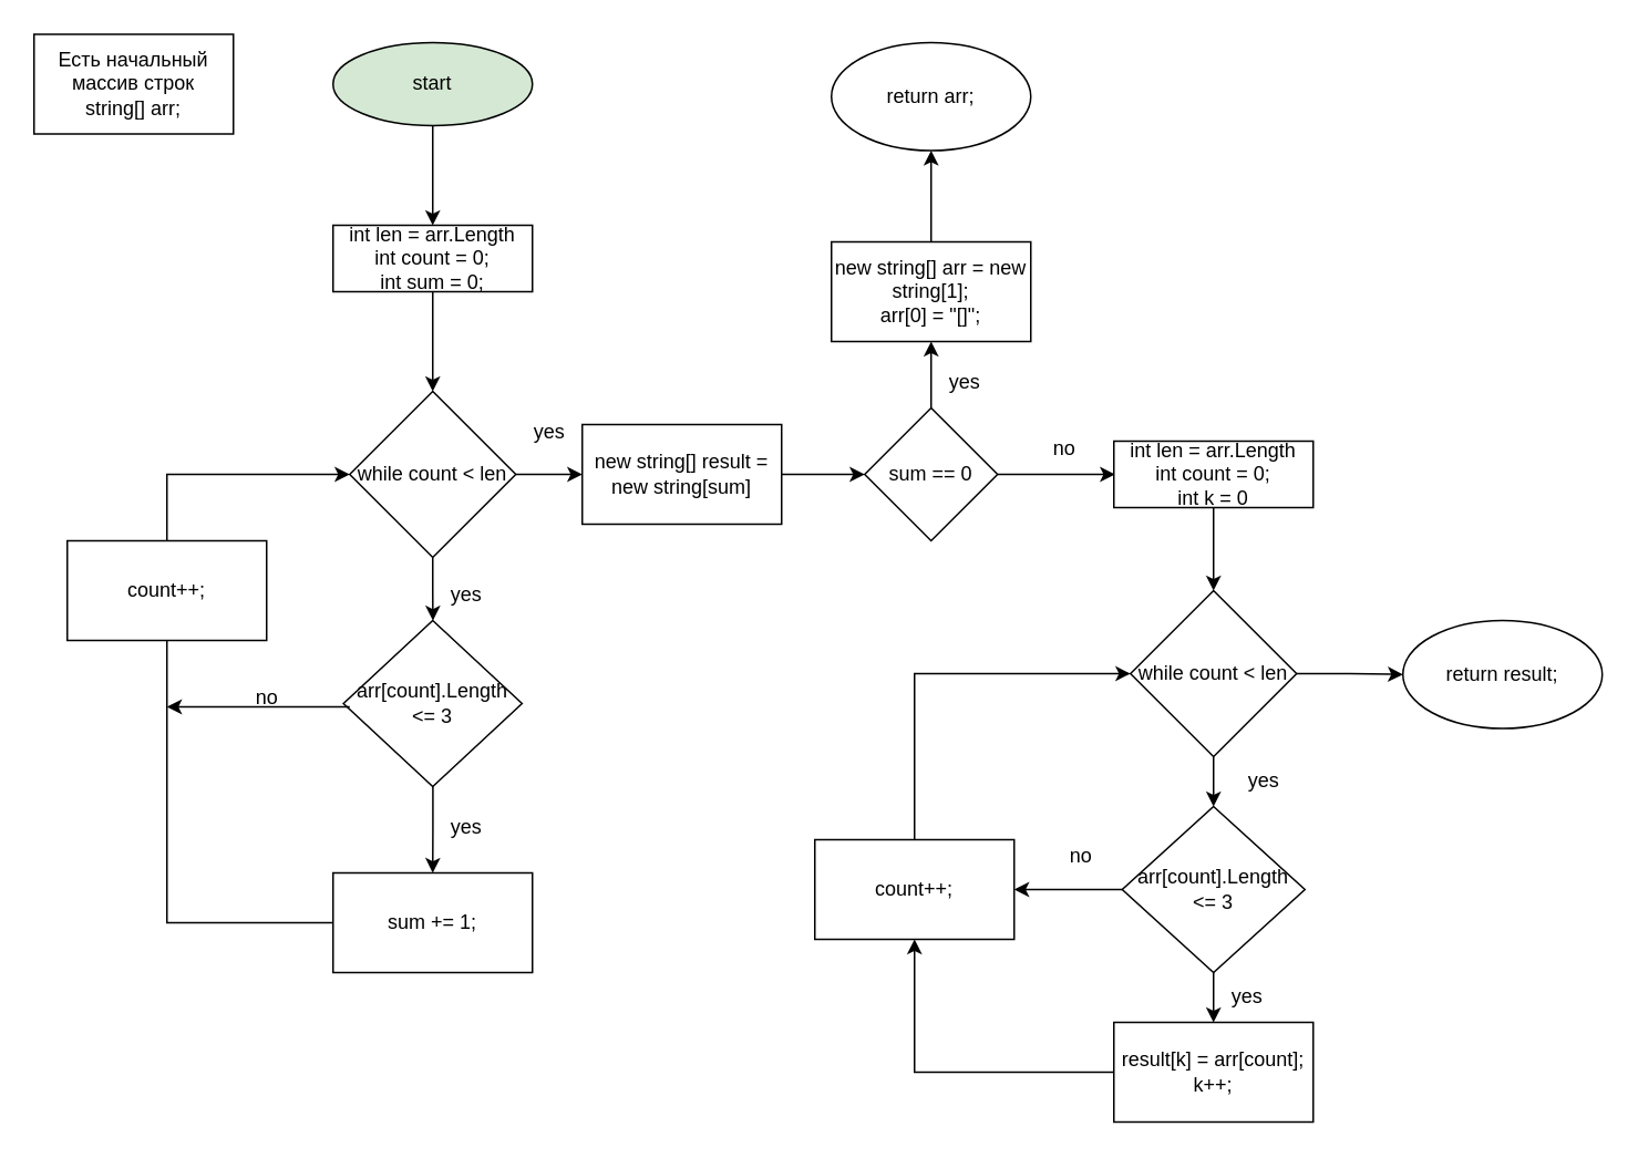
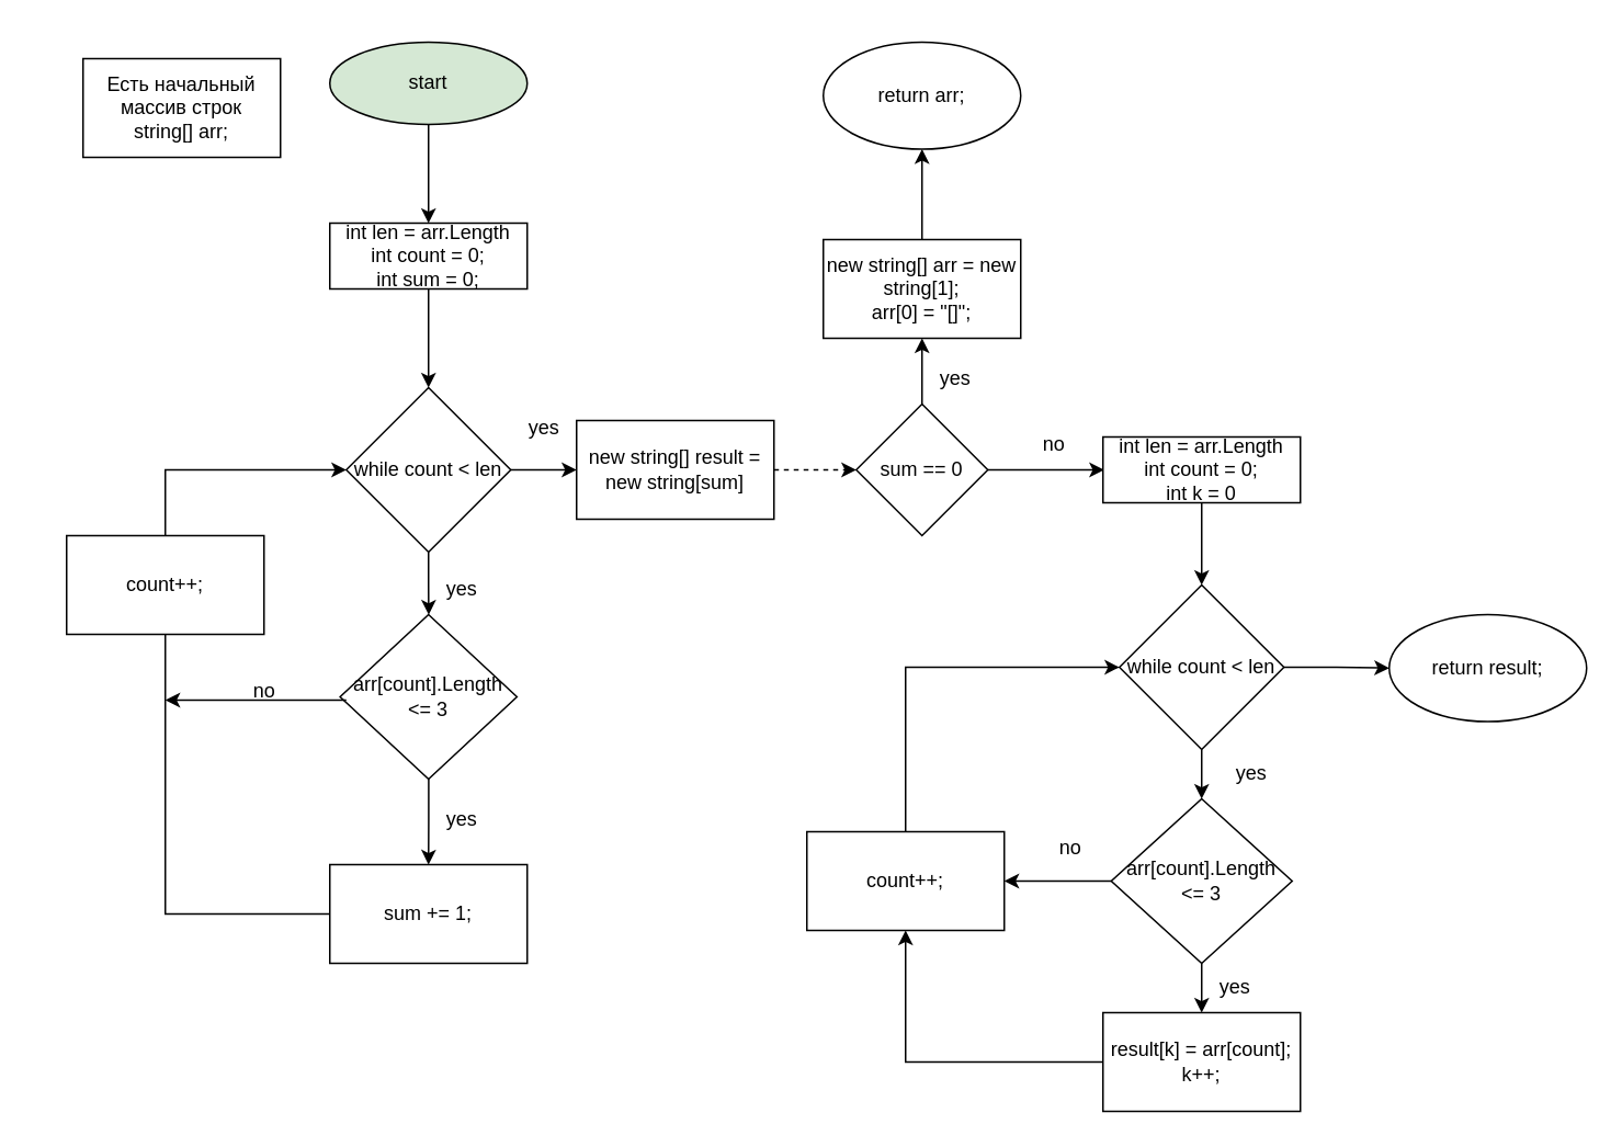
  <mxCell id="0" />
  <mxCell id="1" parent="0" />
  <mxCell id="2" value="" style="edgeStyle=orthogonalEdgeStyle;rounded=0;orthogonalLoop=1;jettySize=auto;html=1;" edge="1" parent="1" source="3" target="5"><mxGeometry relative="1" as="geometry" /></mxCell>
  <mxCell id="3" value="start" style="ellipse;whiteSpace=wrap;html=1;fillColor=#d5e8d4;" vertex="1" parent="1"><mxGeometry x="200" y="25" width="120" height="50" as="geometry" /></mxCell>
  <mxCell id="4" value="" style="edgeStyle=orthogonalEdgeStyle;rounded=0;orthogonalLoop=1;jettySize=auto;html=1;" edge="1" parent="1" source="5" target="8"><mxGeometry relative="1" as="geometry" /></mxCell>
  <mxCell id="5" value="int len = arr.Length&lt;br&gt;int count = 0;&lt;br&gt;int sum = 0;" style="whiteSpace=wrap;html=1;align=center;" vertex="1" parent="1"><mxGeometry x="200" y="135" width="120" height="40" as="geometry" /></mxCell>
  <mxCell id="6" value="" style="edgeStyle=orthogonalEdgeStyle;rounded=0;orthogonalLoop=1;jettySize=auto;html=1;" edge="1" parent="1" source="8" target="11"><mxGeometry relative="1" as="geometry" /></mxCell>
  <mxCell id="7" value="" style="edgeStyle=orthogonalEdgeStyle;rounded=0;orthogonalLoop=1;jettySize=auto;html=1;" edge="1" parent="1" source="8" target="19"><mxGeometry relative="1" as="geometry" /></mxCell>
  <mxCell id="8" value="while count &amp;lt; len" style="rhombus;whiteSpace=wrap;html=1;" vertex="1" parent="1"><mxGeometry x="210" y="235" width="100" height="100" as="geometry" /></mxCell>
- <mxCell id="9" value="Есть начальный массив строк &lt;br&gt;string[] arr;" style="rounded=0;whiteSpace=wrap;html=1;" vertex="1" parent="1"><mxGeometry x="20" width="120" height="60" as="geometry" y="20" /></mxCell>
+ <mxCell id="9" value="Есть начальный массив строк &lt;br&gt;string[] arr;" style="rounded=0;whiteSpace=wrap;html=1;" vertex="1" parent="1"><mxGeometry x="50" y="35" width="120" height="60" as="geometry" /></mxCell>
  <mxCell id="10" value="" style="edgeStyle=orthogonalEdgeStyle;rounded=0;orthogonalLoop=1;jettySize=auto;html=1;" edge="1" parent="1" source="11" target="12"><mxGeometry relative="1" as="geometry" /></mxCell>
  <mxCell id="11" value="arr[count].Length &amp;lt;= 3" style="rhombus;whiteSpace=wrap;html=1;" vertex="1" parent="1"><mxGeometry x="206.25" y="373" width="107.5" height="100" as="geometry" /></mxCell>
  <mxCell id="12" value="sum += 1;" style="whiteSpace=wrap;html=1;" vertex="1" parent="1"><mxGeometry x="200" y="525" width="120" height="60" as="geometry" /></mxCell>
  <mxCell id="13" value="" style="endArrow=classic;html=1;rounded=0;exitX=0;exitY=0.5;exitDx=0;exitDy=0;entryX=0;entryY=0.5;entryDx=0;entryDy=0;" edge="1" parent="1"><mxGeometry width="50" height="50" relative="1" as="geometry"><mxPoint x="200" y="555" as="sourcePoint" /><mxPoint x="210" y="285" as="targetPoint" /><Array as="points"><mxPoint x="100" y="555" /><mxPoint x="100" y="285" /></Array></mxGeometry></mxCell>
  <mxCell id="14" value="" style="endArrow=classic;html=1;rounded=0;" edge="1" parent="1"><mxGeometry width="50" height="50" relative="1" as="geometry"><mxPoint x="160" y="425" as="sourcePoint" /><mxPoint x="100" y="425" as="targetPoint" /><Array as="points"><mxPoint x="210" y="425" /></Array></mxGeometry></mxCell>
  <mxCell id="15" value="no" style="text;html=1;align=center;verticalAlign=middle;resizable=0;points=[];autosize=1;strokeColor=none;fillColor=none;" vertex="1" parent="1"><mxGeometry x="140" y="405" width="40" height="30" as="geometry" /></mxCell>
  <mxCell id="16" value="yes" style="text;html=1;align=center;verticalAlign=middle;resizable=0;points=[];autosize=1;strokeColor=none;fillColor=none;" vertex="1" parent="1"><mxGeometry x="260" y="343" width="40" height="30" as="geometry" /></mxCell>
  <mxCell id="17" value="yes" style="text;html=1;align=center;verticalAlign=middle;resizable=0;points=[];autosize=1;strokeColor=none;fillColor=none;" vertex="1" parent="1"><mxGeometry x="260" y="483" width="40" height="30" as="geometry" /></mxCell>
- <mxCell id="18" value="" style="edgeStyle=orthogonalEdgeStyle;rounded=0;orthogonalLoop=1;jettySize=auto;html=1;" edge="1" parent="1" source="19" target="29"><mxGeometry relative="1" as="geometry" /></mxCell>
+ <mxCell id="18" value="" style="edgeStyle=orthogonalEdgeStyle;rounded=0;orthogonalLoop=1;jettySize=auto;html=1;dashed=1;" edge="1" parent="1" source="19" target="29"><mxGeometry relative="1" as="geometry" /></mxCell>
  <mxCell id="19" value="new string[] result = new string[sum]" style="whiteSpace=wrap;html=1;" vertex="1" parent="1"><mxGeometry x="350" y="255" width="120" height="60" as="geometry" /></mxCell>
  <mxCell id="20" style="edgeStyle=orthogonalEdgeStyle;rounded=0;orthogonalLoop=1;jettySize=auto;html=1;entryX=0.5;entryY=0;entryDx=0;entryDy=0;" edge="1" parent="1" source="22" target="25"><mxGeometry relative="1" as="geometry" /></mxCell>
  <mxCell id="21" style="edgeStyle=orthogonalEdgeStyle;rounded=0;orthogonalLoop=1;jettySize=auto;html=1;entryX=0;entryY=0.5;entryDx=0;entryDy=0;" edge="1" parent="1" source="22" target="45"><mxGeometry relative="1" as="geometry" /></mxCell>
  <mxCell id="22" value="while count &amp;lt; len" style="rhombus;whiteSpace=wrap;html=1;" vertex="1" parent="1"><mxGeometry x="680" y="355" width="100" height="100" as="geometry" /></mxCell>
  <mxCell id="23" style="edgeStyle=orthogonalEdgeStyle;rounded=0;orthogonalLoop=1;jettySize=auto;html=1;entryX=0.5;entryY=0;entryDx=0;entryDy=0;" edge="1" parent="1" source="25" target="27"><mxGeometry relative="1" as="geometry" /></mxCell>
  <mxCell id="24" value="" style="edgeStyle=orthogonalEdgeStyle;rounded=0;orthogonalLoop=1;jettySize=auto;html=1;" edge="1" parent="1" source="25" target="40"><mxGeometry relative="1" as="geometry" /></mxCell>
  <mxCell id="25" value="arr[count].Length &amp;lt;= 3" style="rhombus;whiteSpace=wrap;html=1;" vertex="1" parent="1"><mxGeometry x="675" y="485" width="110" height="100" as="geometry" /></mxCell>
  <mxCell id="26" style="edgeStyle=orthogonalEdgeStyle;rounded=0;orthogonalLoop=1;jettySize=auto;html=1;entryX=0.5;entryY=1;entryDx=0;entryDy=0;" edge="1" parent="1" source="27" target="40"><mxGeometry relative="1" as="geometry" /></mxCell>
  <mxCell id="27" value="result[k] = arr[count];&lt;br&gt;k++;" style="whiteSpace=wrap;html=1;" vertex="1" parent="1"><mxGeometry x="670" y="615" width="120" height="60" as="geometry" /></mxCell>
  <mxCell id="28" value="" style="edgeStyle=orthogonalEdgeStyle;rounded=0;orthogonalLoop=1;jettySize=auto;html=1;" edge="1" parent="1" source="29" target="31"><mxGeometry relative="1" as="geometry" /></mxCell>
  <mxCell id="29" value="sum == 0" style="rhombus;whiteSpace=wrap;html=1;" vertex="1" parent="1"><mxGeometry x="520" y="245" width="80" height="80" as="geometry" /></mxCell>
  <mxCell id="30" value="" style="edgeStyle=orthogonalEdgeStyle;rounded=0;orthogonalLoop=1;jettySize=auto;html=1;" edge="1" parent="1" source="31" target="32"><mxGeometry relative="1" as="geometry" /></mxCell>
  <mxCell id="31" value="new string[] arr = new string[1];&lt;br&gt;arr[0] = &quot;[]&quot;;" style="whiteSpace=wrap;html=1;" vertex="1" parent="1"><mxGeometry x="500" y="145" width="120" height="60" as="geometry" /></mxCell>
  <mxCell id="32" value="return arr;" style="ellipse;whiteSpace=wrap;html=1;" vertex="1" parent="1"><mxGeometry x="500" y="25" width="120" height="65" as="geometry" /></mxCell>
  <mxCell id="33" value="yes" style="text;html=1;align=center;verticalAlign=middle;resizable=0;points=[];autosize=1;strokeColor=none;fillColor=none;" vertex="1" parent="1"><mxGeometry x="560" y="215" width="40" height="30" as="geometry" /></mxCell>
  <mxCell id="34" value="yes" style="text;html=1;align=center;verticalAlign=middle;resizable=0;points=[];autosize=1;strokeColor=none;fillColor=none;" vertex="1" parent="1"><mxGeometry x="310" y="245" width="40" height="30" as="geometry" /></mxCell>
  <mxCell id="35" value="" style="endArrow=classic;html=1;rounded=0;" edge="1" parent="1" source="29"><mxGeometry width="50" height="50" relative="1" as="geometry"><mxPoint x="600" y="335" as="sourcePoint" /><mxPoint x="670.711" y="285" as="targetPoint" /></mxGeometry></mxCell>
  <mxCell id="36" value="no" style="text;html=1;align=center;verticalAlign=middle;resizable=0;points=[];autosize=1;strokeColor=none;fillColor=none;" vertex="1" parent="1"><mxGeometry x="620" y="255" width="40" height="30" as="geometry" /></mxCell>
  <mxCell id="37" style="edgeStyle=orthogonalEdgeStyle;rounded=0;orthogonalLoop=1;jettySize=auto;html=1;entryX=0.5;entryY=0;entryDx=0;entryDy=0;" edge="1" parent="1" source="38" target="22"><mxGeometry relative="1" as="geometry" /></mxCell>
  <mxCell id="38" value="int len = arr.Length&lt;br&gt;int count = 0;&lt;br&gt;int k = 0" style="whiteSpace=wrap;html=1;align=center;" vertex="1" parent="1"><mxGeometry x="670" y="265" width="120" height="40" as="geometry" /></mxCell>
  <mxCell id="39" style="edgeStyle=orthogonalEdgeStyle;rounded=0;orthogonalLoop=1;jettySize=auto;html=1;entryX=0;entryY=0.5;entryDx=0;entryDy=0;" edge="1" parent="1" source="40" target="22"><mxGeometry relative="1" as="geometry"><Array as="points"><mxPoint x="550" y="405" /></Array></mxGeometry></mxCell>
  <mxCell id="40" value="count++;" style="whiteSpace=wrap;html=1;" vertex="1" parent="1"><mxGeometry x="490" y="505" width="120" height="60" as="geometry" /></mxCell>
  <mxCell id="41" value="count++;" style="whiteSpace=wrap;html=1;" vertex="1" parent="1"><mxGeometry x="40" y="325" width="120" height="60" as="geometry" /></mxCell>
  <mxCell id="42" value="yes" style="text;html=1;align=center;verticalAlign=middle;resizable=0;points=[];autosize=1;strokeColor=none;fillColor=none;" vertex="1" parent="1"><mxGeometry x="740" y="455" width="40" height="30" as="geometry" /></mxCell>
  <mxCell id="43" value="yes" style="text;html=1;align=center;verticalAlign=middle;resizable=0;points=[];autosize=1;strokeColor=none;fillColor=none;" vertex="1" parent="1"><mxGeometry x="730" y="585" width="40" height="30" as="geometry" /></mxCell>
  <mxCell id="44" value="no" style="text;html=1;align=center;verticalAlign=middle;resizable=0;points=[];autosize=1;strokeColor=none;fillColor=none;" vertex="1" parent="1"><mxGeometry x="630" y="500" width="40" height="30" as="geometry" /></mxCell>
  <mxCell id="45" value="return result;" style="ellipse;whiteSpace=wrap;html=1;" vertex="1" parent="1"><mxGeometry x="844" y="373" width="120" height="65" as="geometry" /></mxCell>
